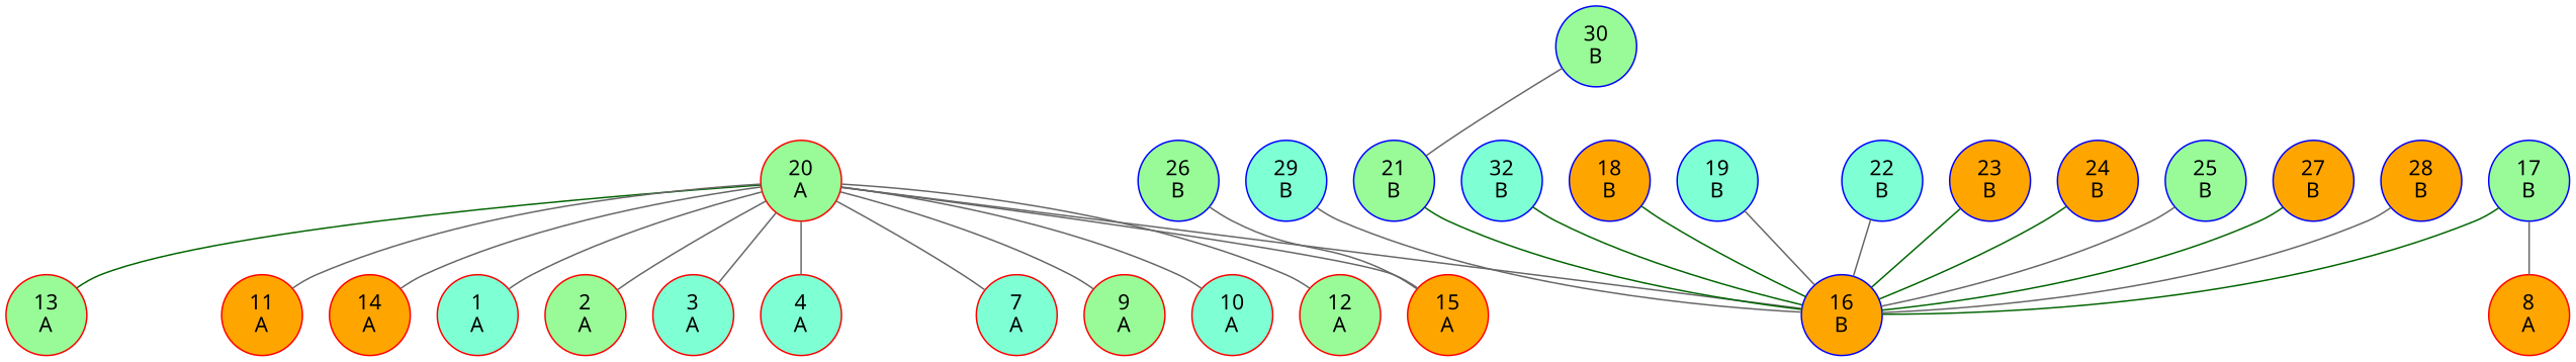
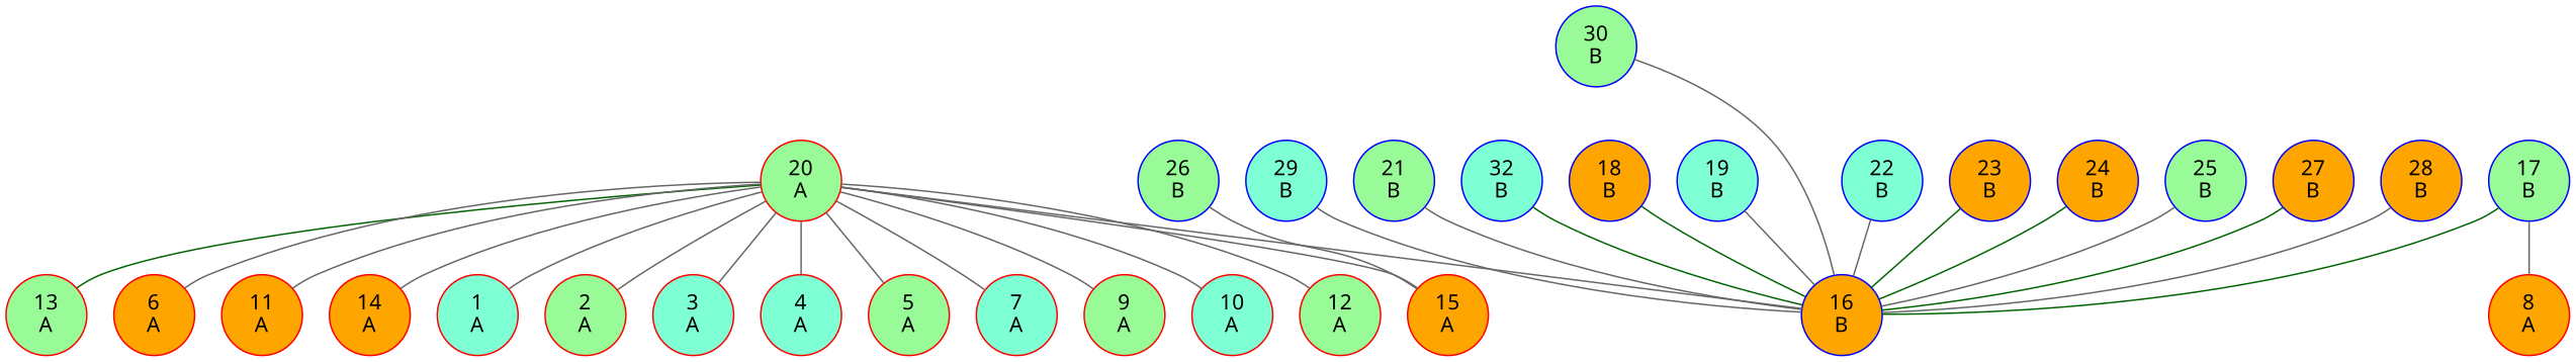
  graph {
    fontname="Noto Sans"
    remincross=true
    splines=true
    node [color=red fillcolor=palegreen fontname="Noto Sans" style=filled]
    edge [color=gray40 fontname="Noto Sans"]
    "1\nA" [fillcolor=aquamarine]
    "2\nA"
    "3\nA" [fillcolor=aquamarine]
    "4\nA" [fillcolor=aquamarine]
+   "5\nA"
    "7\nA" [fillcolor=aquamarine]
    "9\nA"
    "10\nA" [fillcolor=aquamarine]
    "12\nA"
    "13\nA"
    "16\nB" [color=blue fillcolor=orange]
    "17\nB" [color=blue]
    "8\nA" [fillcolor=orange]
    "18\nB" [color=blue fillcolor=orange]
    "19\nB" [color=blue fillcolor=aquamarine]
    "20\nA"
+   "6\nA" [fillcolor=orange]
    "11\nA" [fillcolor=orange]
    "14\nA" [fillcolor=orange]
    "15\nA" [fillcolor=orange]
    "21\nB" [color=blue]
    "22\nB" [color=blue fillcolor=aquamarine]
    "23\nB" [color=blue fillcolor=orange]
    "24\nB" [color=blue fillcolor=orange]
    "25\nB" [color=blue]
    "26\nB" [color=blue]
    "27\nB" [color=blue fillcolor=orange]
    "28\nB" [color=blue fillcolor=orange]
    "29\nB" [color=blue fillcolor=aquamarine]
    "30\nB" [color=blue]
    "32\nB" [color=blue fillcolor=aquamarine]
    "17\nB" -- "16\nB" [color=darkgreen]
    "17\nB" -- "8\nA"
    "18\nB" -- "16\nB" [color=darkgreen]
    "19\nB" -- "16\nB"
    "20\nA" -- "1\nA"
    "20\nA" -- "2\nA"
    "20\nA" -- "3\nA"
    "20\nA" -- "4\nA"
+   "20\nA" -- "5\nA"
    "20\nA" -- "7\nA"
    "20\nA" -- "9\nA"
    "20\nA" -- "10\nA"
    "20\nA" -- "12\nA"
    "20\nA" -- "13\nA" [color=darkgreen]
    "20\nA" -- "16\nB"
+   "20\nA" -- "6\nA"
    "20\nA" -- "11\nA"
    "20\nA" -- "14\nA"
    "20\nA" -- "15\nA"
-   "21\nB" -- "16\nB" [color=darkgreen]
+   "21\nB" -- "16\nB"
    "22\nB" -- "16\nB"
    "23\nB" -- "16\nB" [color=darkgreen]
    "24\nB" -- "16\nB" [color=darkgreen]
    "25\nB" -- "16\nB"
    "26\nB" -- "15\nA"
    "27\nB" -- "16\nB" [color=darkgreen]
    "28\nB" -- "16\nB"
    "29\nB" -- "16\nB"
-   "30\nB" -- "21\nB"
+   "30\nB" -- "16\nB"
    "32\nB" -- "16\nB" [color=darkgreen]
  }
